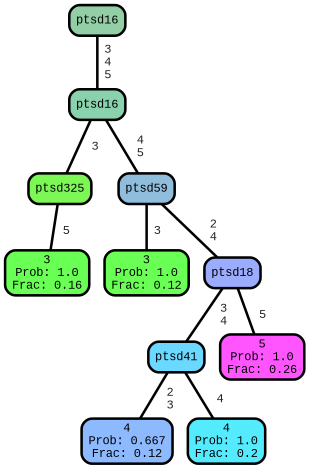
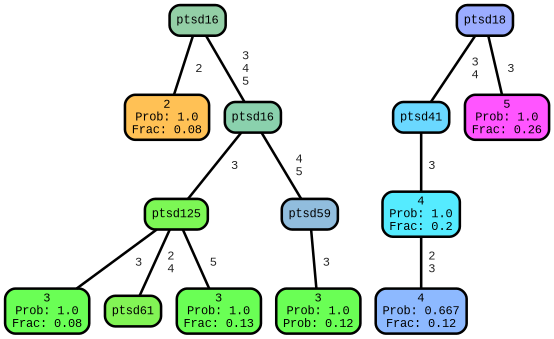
  graph {
    fontname="Liberation Mono"
    ranksep="0 equally"
    splines=straight
    node [color=black fillcolor="#6aff55" fontcolor=black fontname="Liberation Mono" penwidth=3 shape=box style="filled, rounded"]
    edge [color=black fontcolor=grey14 fontname="Liberation Mono" fontweight=bold penwidth=3]
+   n1 [fillcolor="#ffc155" label="2\nProb: 1.0\nFrac: 0.08"]
    n2 [fillcolor="#93cfa6" label=ptsd16]
    n3 [fillcolor="#8ad1ad" label=ptsd16]
-   n4 [fillcolor="#7cf755" label=ptsd325]
+   n4 [fillcolor="#7cf755" label=ptsd125]
    n5 [fillcolor="#91bddd" label=ptsd59]
-   n8 [label="3\nProb: 1.0\nFrac: 0.16"]
-   n9 [label="3\nProb: 1.0\nFrac: 0.12"]
+   n6 [label="3\nProb: 1.0\nFrac: 0.08"]
+   n7 [fillcolor="#82f455" label=ptsd61]
+   n8 [label="3\nProb: 1.0\nFrac: 0.13"]
+   n9 [label="3\nProb: 1.0\nProb: 0.12"]
    n10 [fillcolor="#9bacff" label=ptsd18]
    n11 [fillcolor="#6ad8ff" label=ptsd41]
    n12 [fillcolor="#ff55ff" label="5\nProb: 1.0\nFrac: 0.26"]
    n13 [fillcolor="#8db9ff" label="4\nProb: 0.667\nFrac: 0.12"]
    n14 [fillcolor="#55ebff" label="4\nProb: 1.0\nFrac: 0.2"]
    subgraph sub_1 {
      rank=same
    }
+   n2 -- n1 [label=" 2"]
    n2 -- n3 [label=" 3\n 4\n 5"]
    n3 -- n4 [label=" 3"]
    n3 -- n5 [label=" 4\n 5"]
+   n4 -- n6 [label=" 3"]
+   n4 -- n7 [label=" 2\n 4"]
    n4 -- n8 [label=" 5"]
    n5 -- n9 [label=" 3"]
-   n5 -- n10 [label=" 2\n 4"]
    n10 -- n11 [label=" 3\n 4"]
-   n10 -- n12 [label=" 5"]
-   n11 -- n13 [label=" 2\n 3"]
-   n11 -- n14 [label=" 4"]
+   n10 -- n12 [label=" 3"]
+   n14 -- n13 [label=" 2\n 3"]
+   n11 -- n14 [label=" 3"]
  }
